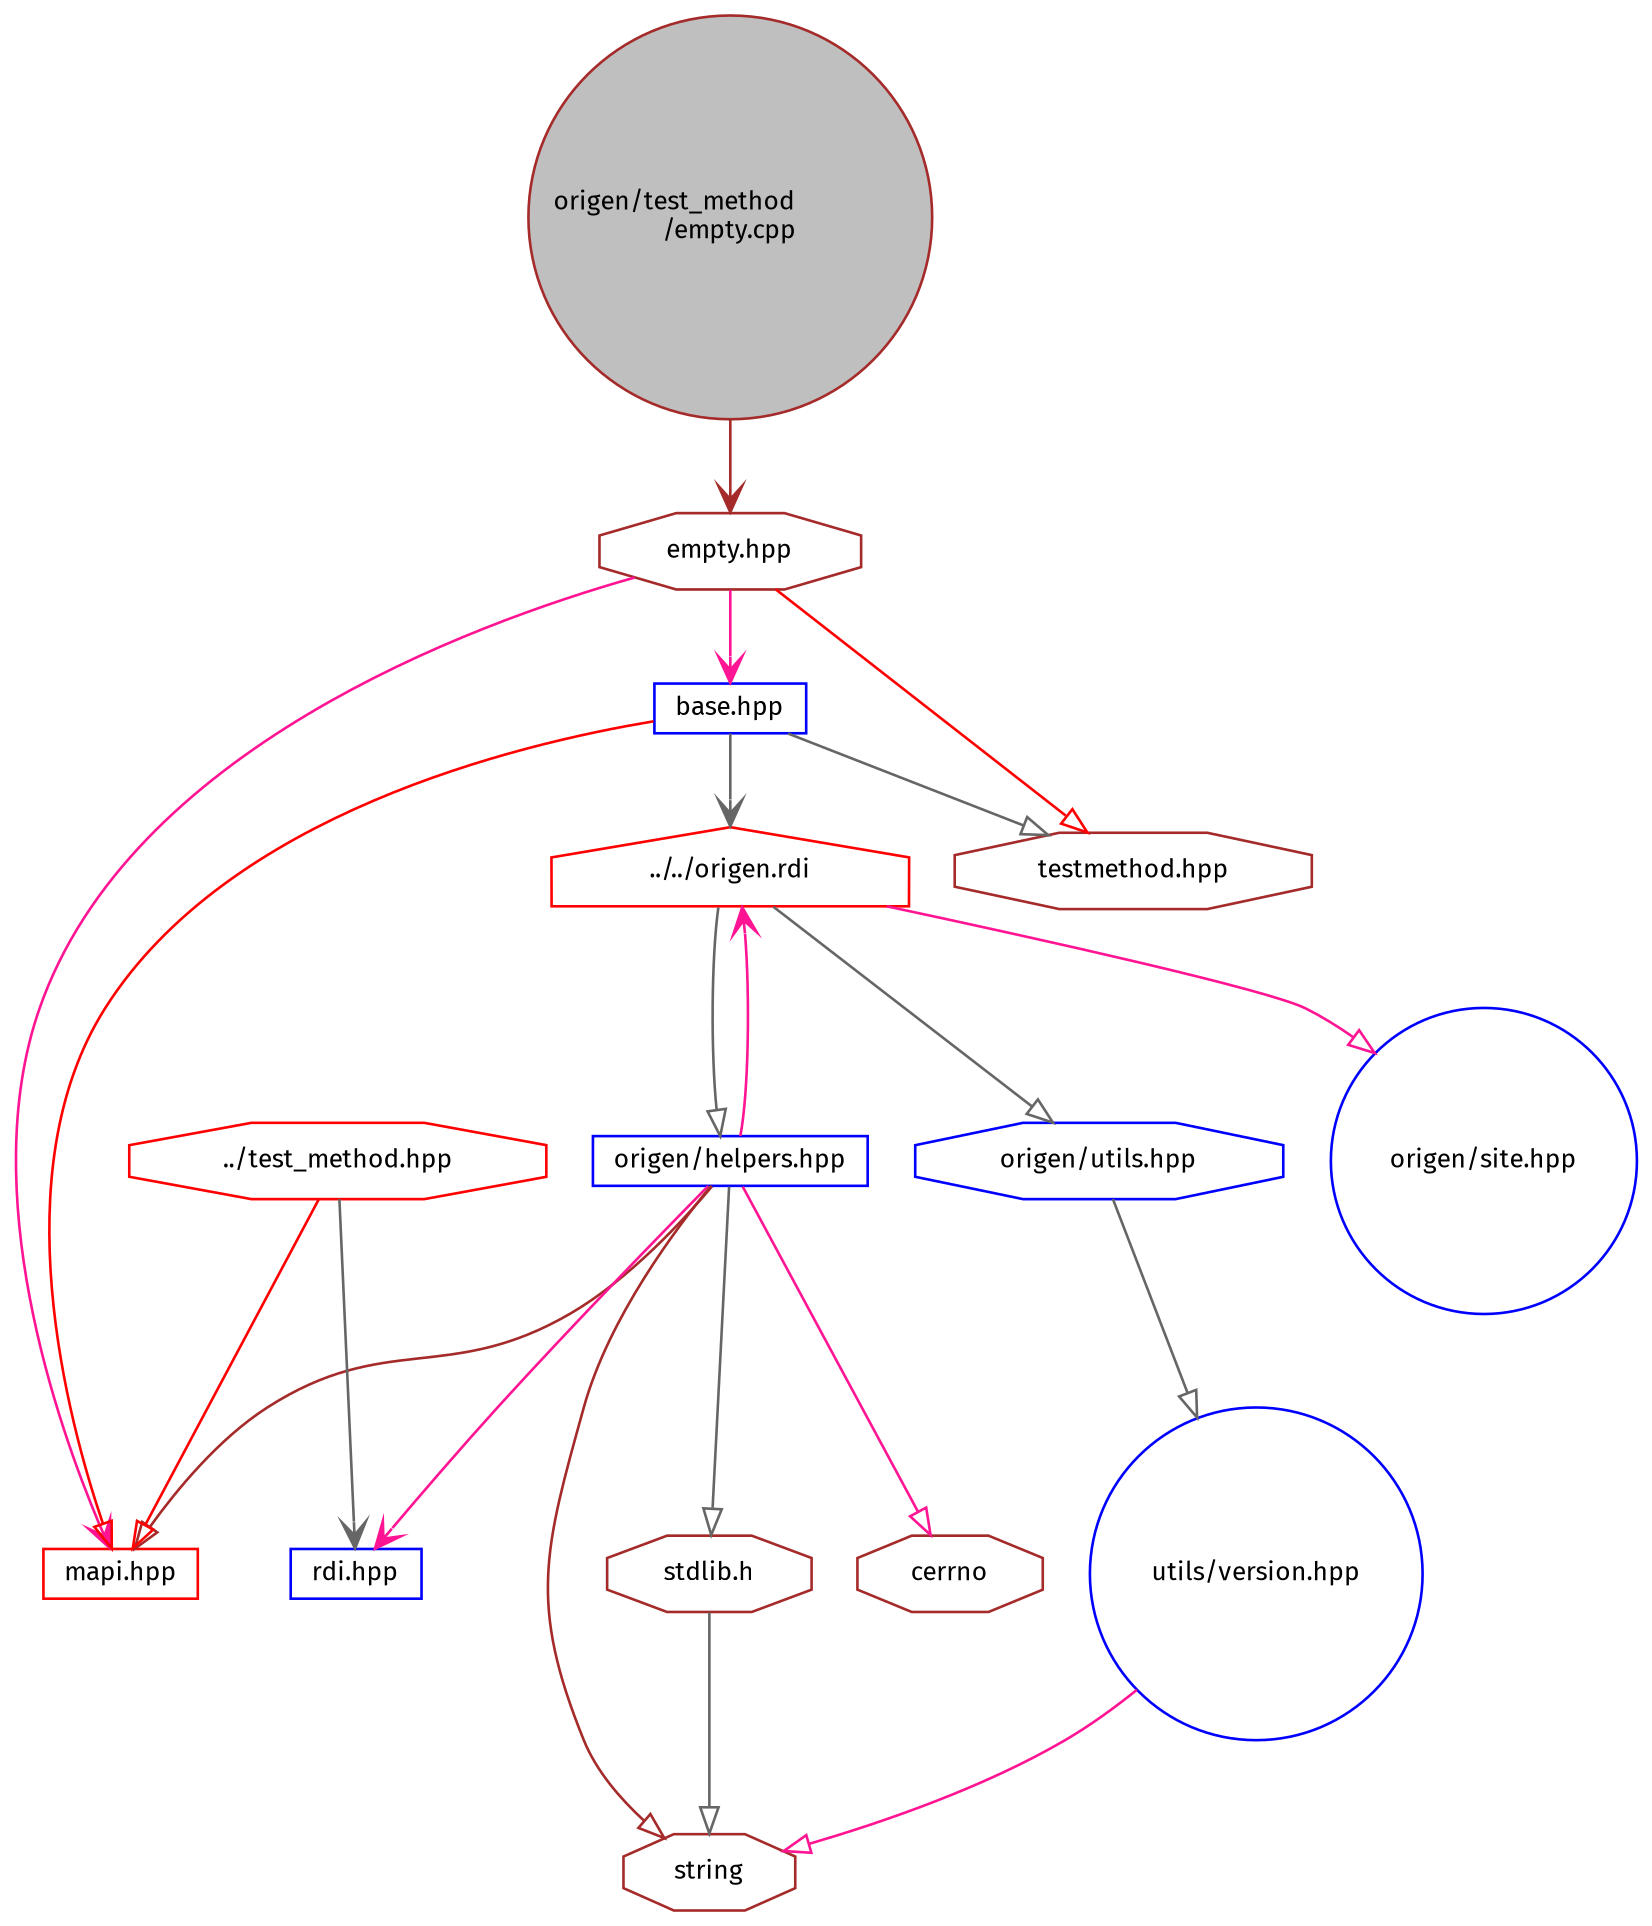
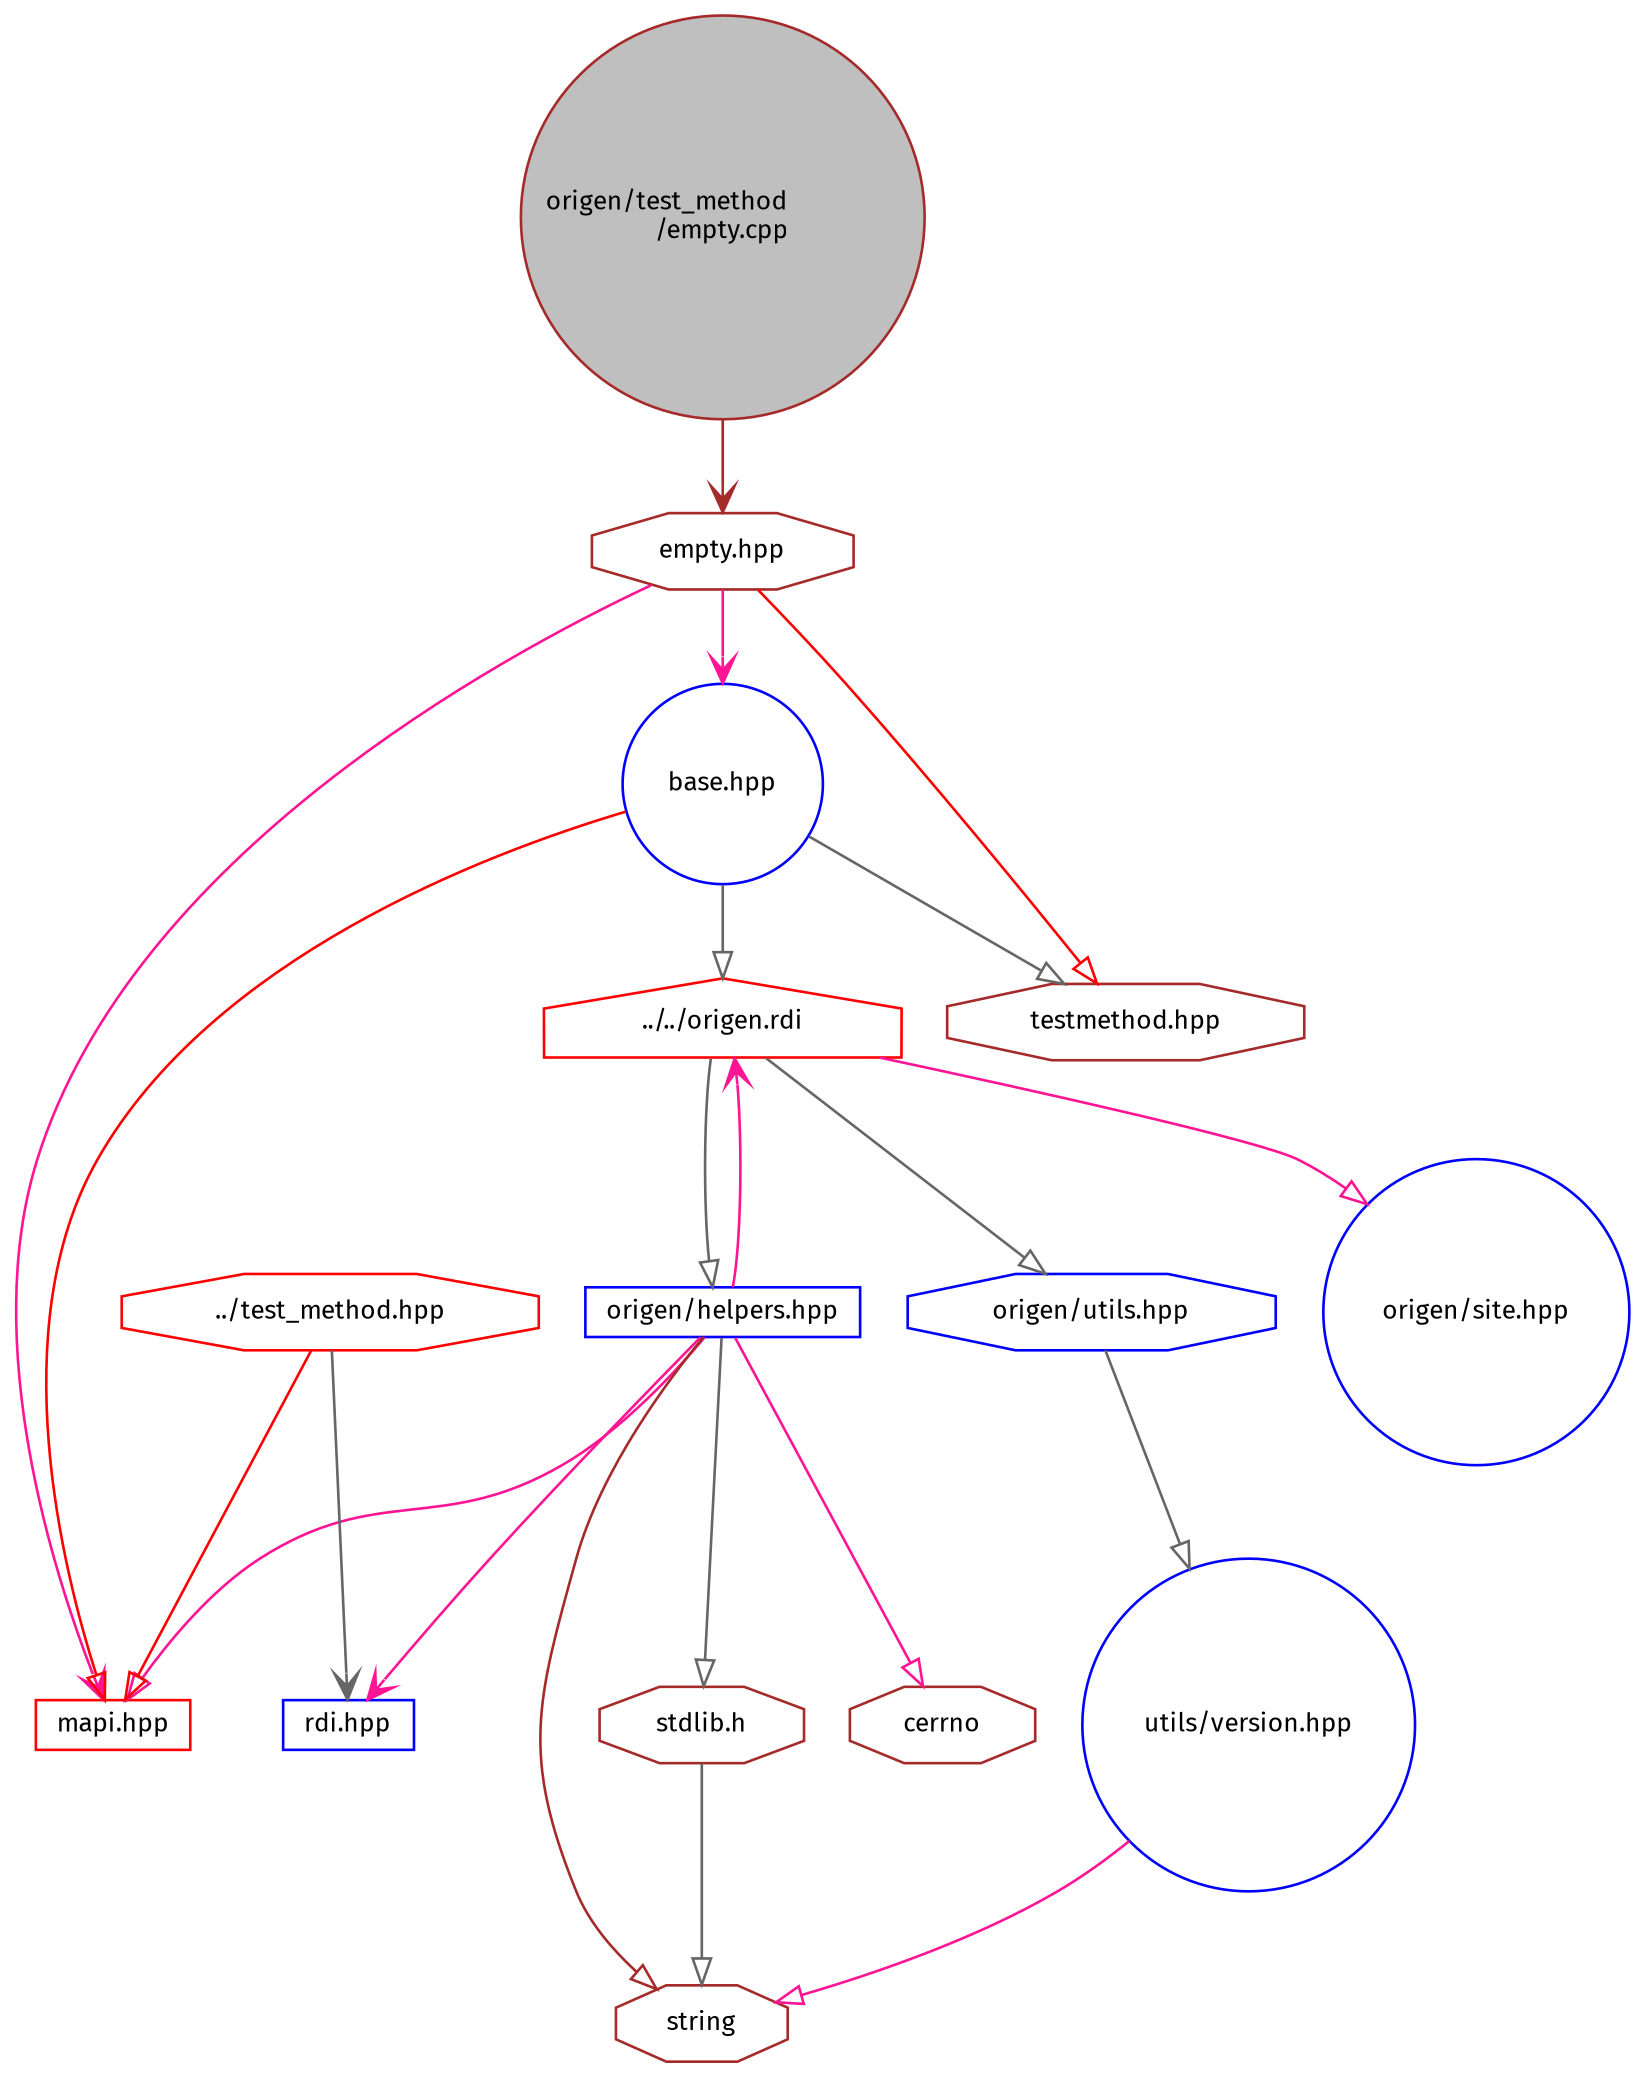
  digraph {
    fontname="Fira Sans"
    node [color=brown fillcolor=white fontname="Fira Sans" fontsize=10 shape=octagon style=filled]
    edge [arrowhead=onormal color=deeppink fontname="Fira Sans" fontsize=10 labelfontname=Helvetica labelfontsize=10 style=solid]
    n1 [fillcolor=grey75 fontcolor=black height=0.2 label="origen/test_method\l/empty.cpp" shape=circle width=0.4]
    n2 [height=0.2 label="empty.hpp" width=0.4]
-   n3 [color=blue height=0.2 label="base.hpp" shape=box width=0.4]
+   n3 [color=blue height=0.2 label="base.hpp" shape=circle width=0.4]
    n4 [color=red height=0.2 label="mapi.hpp" shape=box width=0.4]
    n5 [height=0.2 label="testmethod.hpp" width=0.4]
    n6 [color=red height=0.2 label="../../origen.rdi" shape=house width=0.4]
    n7 [color=blue height=0.2 label="rdi.hpp" shape=box width=0.4]
    n8 [color=blue height=0.2 label="origen/helpers.hpp" shape=box width=0.4]
    n9 [color=blue height=0.2 label="origen/site.hpp" shape=circle width=0.4]
    n10 [color=blue height=0.2 label="origen/utils.hpp" width=0.4]
    n11 [color=red height=0.2 label="../test_method.hpp" width=0.4]
    n12 [height=0.2 label="stdlib.h" width=0.4]
    n13 [height=0.2 label=cerrno width=0.4]
    n14 [height=0.2 label=string width=0.4]
    n15 [color=blue height=0.2 label="utils/version.hpp" shape=circle width=0.4]
    n1 -> n2 [arrowhead=vee color=brown]
    n2 -> n3 [arrowhead=vee]
    n2 -> n4 [arrowhead=vee]
    n2 -> n5 [color=red]
    n3 -> n4 [color=red]
    n3 -> n5 [color=gray40]
-   n3 -> n6 [arrowhead=vee color=gray40]
+   n3 -> n6 [color=gray40]
    n6 -> n8 [color=gray40]
    n6 -> n9
    n6 -> n10 [color=gray40]
-   n8 -> n4 [color=brown]
+   n8 -> n4
    n8 -> n6 [arrowhead=vee]
    n8 -> n7 [arrowhead=vee]
    n8 -> n12 [color=gray40]
    n8 -> n13
    n8 -> n14 [color=brown]
    n10 -> n15 [color=gray40]
    n11 -> n4 [color=red]
    n11 -> n7 [arrowhead=vee color=gray40]
    n12 -> n14 [color=gray40]
    n15 -> n14
  }
